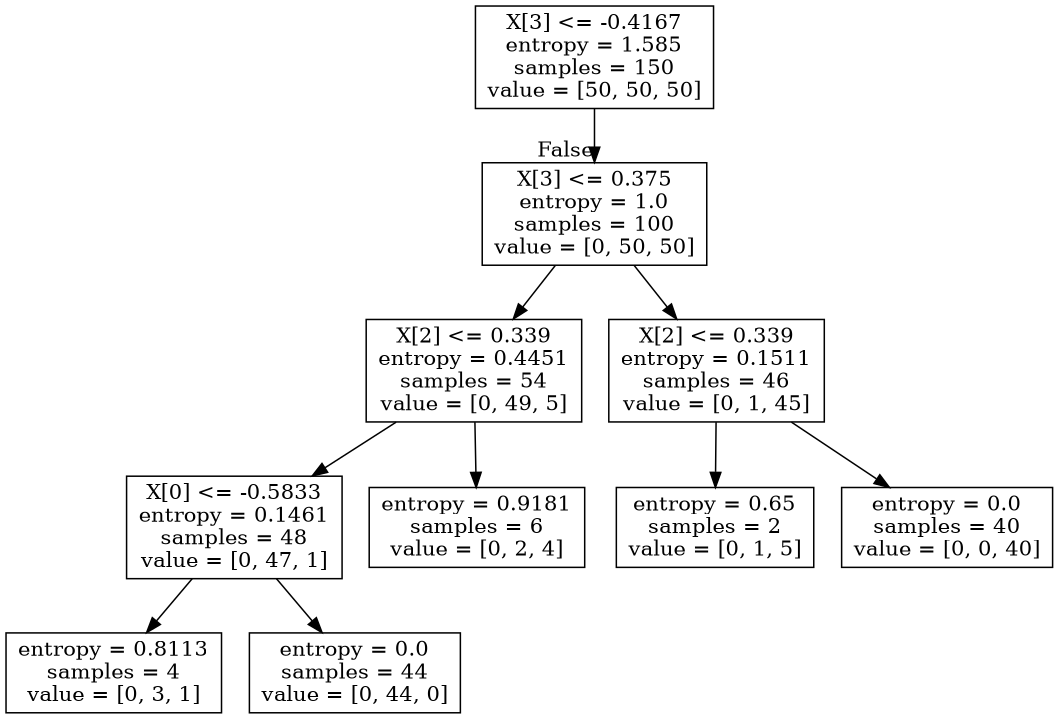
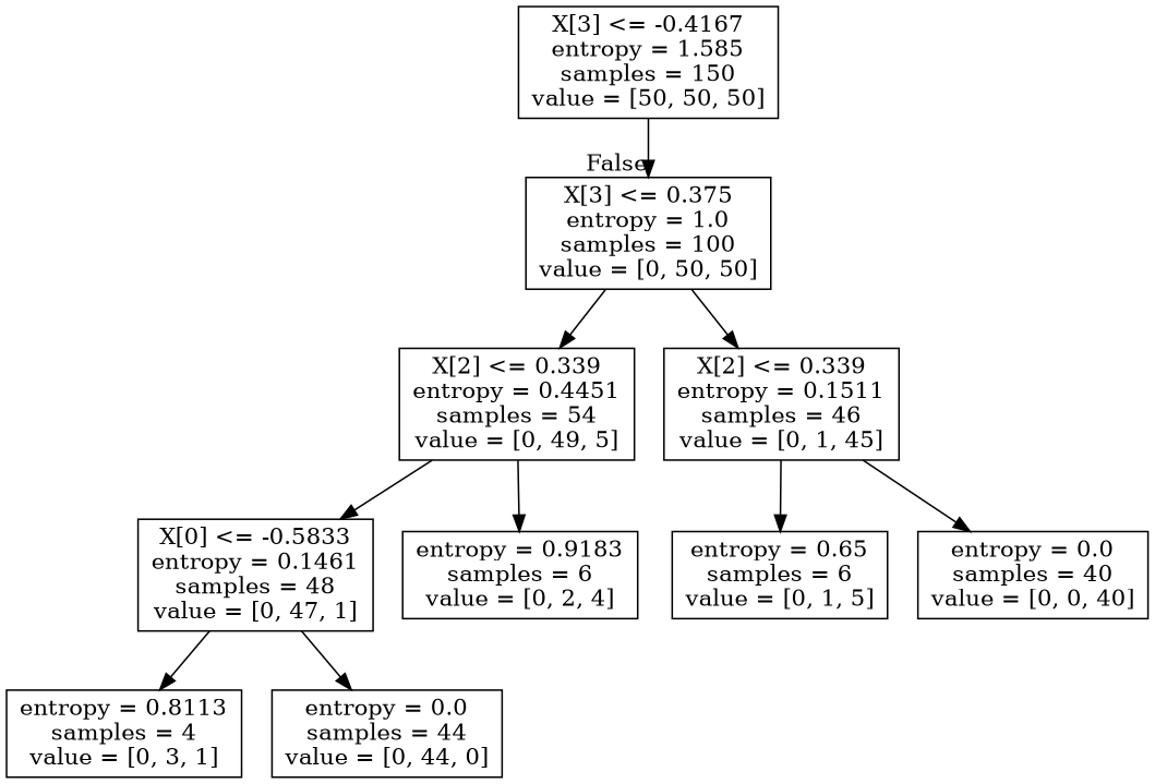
  digraph {
    node [shape=box]
    n1 [label="X[3] <= -0.4167\nentropy = 1.585\nsamples = 150\nvalue = [50, 50, 50]"]
    n2 [label="X[3] <= 0.375\nentropy = 1.0\nsamples = 100\nvalue = [0, 50, 50]"]
    n3 [label="X[2] <= 0.339\nentropy = 0.4451\nsamples = 54\nvalue = [0, 49, 5]"]
    n4 [label="X[2] <= 0.339\nentropy = 0.1511\nsamples = 46\nvalue = [0, 1, 45]"]
    n5 [label="X[0] <= -0.5833\nentropy = 0.1461\nsamples = 48\nvalue = [0, 47, 1]"]
-   n6 [label="entropy = 0.9181\nsamples = 6\nvalue = [0, 2, 4]"]
-   n7 [label="entropy = 0.65\nsamples = 2\nvalue = [0, 1, 5]"]
+   n6 [label="entropy = 0.9183\nsamples = 6\nvalue = [0, 2, 4]"]
+   n7 [label="entropy = 0.65\nsamples = 6\nvalue = [0, 1, 5]"]
    n8 [label="entropy = 0.0\nsamples = 40\nvalue = [0, 0, 40]"]
    n9 [label="entropy = 0.8113\nsamples = 4\nvalue = [0, 3, 1]"]
    n10 [label="entropy = 0.0\nsamples = 44\nvalue = [0, 44, 0]"]
    n1 -> n2 [headlabel=False labelangle=-45 labeldistance=2.5]
    n2 -> n3
    n2 -> n4
    n3 -> n5
    n3 -> n6
    n4 -> n7
    n4 -> n8
    n5 -> n9
    n5 -> n10
  }
